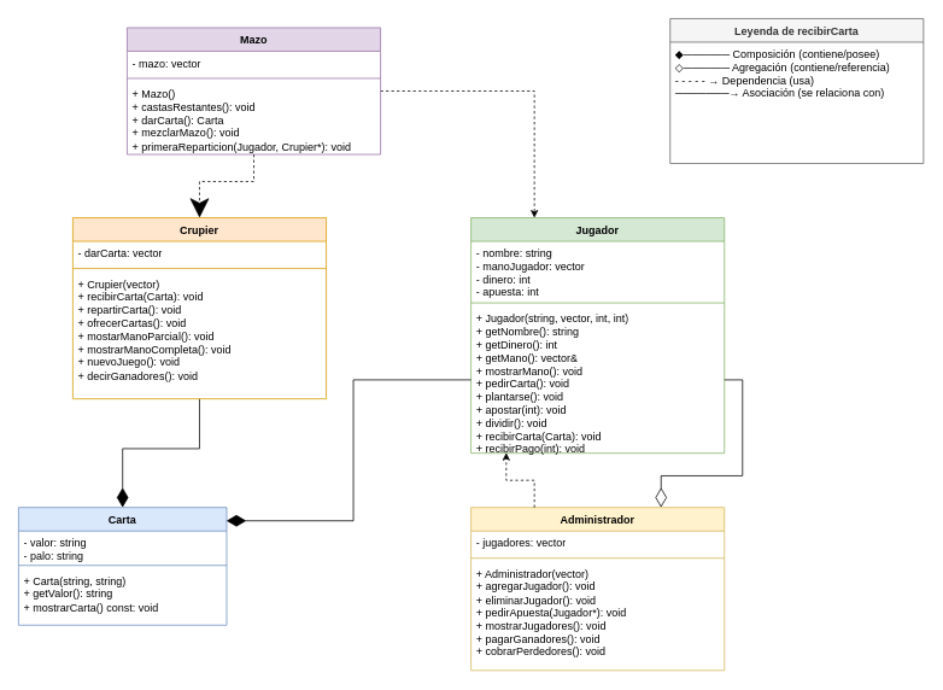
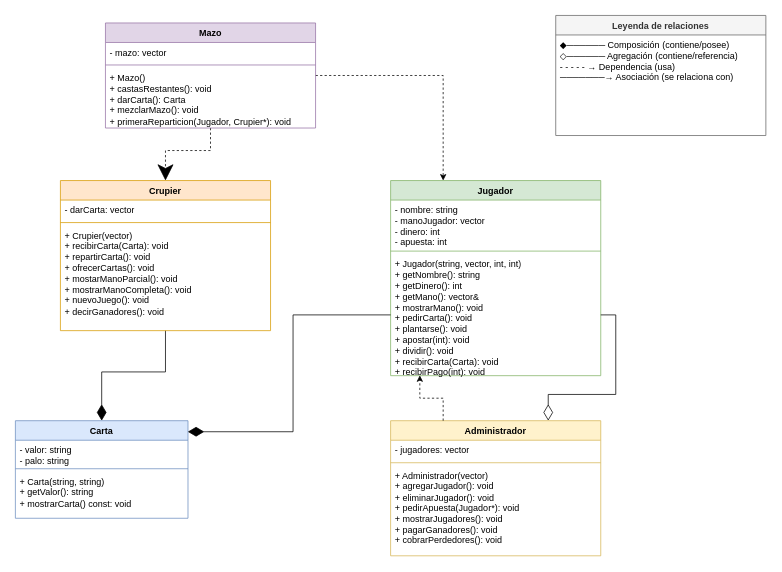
  <mxCell id="0" />
  <mxCell id="1" parent="0" />
  <mxCell id="2" value="Carta" style="swimlane;fontStyle=1;align=center;verticalAlign=top;childLayout=stackLayout;horizontal=1;startSize=26;horizontalStack=0;resizeParent=1;resizeParentMax=0;resizeLast=0;collapsible=1;marginBottom=0;whiteSpace=wrap;html=1;fillColor=#dae8fc;strokeColor=#6c8ebf;" parent="1" vertex="1"><mxGeometry x="20" y="560" width="230" height="130" as="geometry" /></mxCell>
  <mxCell id="3" value="- valor: string&#10;- palo: string" style="text;strokeColor=none;fillColor=none;align=left;verticalAlign=top;spacingLeft=4;spacingRight=4;overflow=hidden;rotatable=0;points=[[0,0.5],[1,0.5]];portConstraint=eastwest;whiteSpace=wrap;html=1;" parent="2" vertex="1"><mxGeometry y="26" width="230" height="34" as="geometry" /></mxCell>
  <mxCell id="4" value="" style="line;strokeWidth=1;fillColor=none;align=left;verticalAlign=middle;spacingTop=-1;spacingLeft=3;spacingRight=3;rotatable=0;labelPosition=right;points=[];portConstraint=eastwest;strokeColor=inherit;" parent="2" vertex="1"><mxGeometry y="60" width="230" height="8" as="geometry" /></mxCell>
  <mxCell id="5" value="+ Carta(string, string)&#10;+ getValor(): string&#10;+ mostrarCarta() const: void" style="text;strokeColor=none;fillColor=none;align=left;verticalAlign=top;spacingLeft=4;spacingRight=4;overflow=hidden;rotatable=0;points=[[0,0.5],[1,0.5]];portConstraint=eastwest;whiteSpace=wrap;html=1;" parent="2" vertex="1"><mxGeometry y="68" width="230" height="62" as="geometry" /></mxCell>
  <mxCell id="6" value="Jugador" style="swimlane;fontStyle=1;align=center;verticalAlign=top;childLayout=stackLayout;horizontal=1;startSize=26;horizontalStack=0;resizeParent=1;resizeParentMax=0;resizeLast=0;collapsible=1;marginBottom=0;whiteSpace=wrap;html=1;fillColor=#d5e8d4;strokeColor=#82b366;" parent="1" vertex="1"><mxGeometry x="520" y="240" width="280" height="260" as="geometry" /></mxCell>
  <mxCell id="7" value="- nombre: string&#10;- manoJugador: vector&lt;Carta&gt;&#10;- dinero: int&#10;- apuesta: int" style="text;strokeColor=none;fillColor=none;align=left;verticalAlign=top;spacingLeft=4;spacingRight=4;overflow=hidden;rotatable=0;points=[[0,0.5],[1,0.5]];portConstraint=eastwest;whiteSpace=wrap;html=1;" parent="6" vertex="1"><mxGeometry y="26" width="280" height="64" as="geometry" /></mxCell>
  <mxCell id="8" value="" style="line;strokeWidth=1;fillColor=none;align=left;verticalAlign=middle;spacingTop=-1;spacingLeft=3;spacingRight=3;rotatable=0;labelPosition=right;points=[];portConstraint=eastwest;strokeColor=inherit;" parent="6" vertex="1"><mxGeometry y="90" width="280" height="8" as="geometry" /></mxCell>
  <mxCell id="9" value="+ Jugador(string, vector&lt;Carta&gt;, int, int)&#10;+ getNombre(): string&#10;+ getDinero(): int&#10;+ getMano(): vector&lt;Carta&gt;&amp;&#10;+ mostrarMano(): void&#10;+ pedirCarta(): void&#10;+ plantarse(): void&#10;+ apostar(int): void&#10;+ dividir(): void&#10;+ recibirCarta(Carta): void&#10;+ recibirPago(int): void&#10;+ realizarPago(int): void" style="text;strokeColor=none;fillColor=none;align=left;verticalAlign=top;spacingLeft=4;spacingRight=4;overflow=hidden;rotatable=0;points=[[0,0.5],[1,0.5]];portConstraint=eastwest;whiteSpace=wrap;html=1;" parent="6" vertex="1"><mxGeometry y="98" width="280" height="162" as="geometry" /></mxCell>
  <mxCell id="10" style="edgeStyle=orthogonalEdgeStyle;rounded=0;orthogonalLoop=1;jettySize=auto;html=1;exitX=0.5;exitY=1;exitDx=0;exitDy=0;endArrow=diamondThin;endFill=1;endSize=19;" edge="1" parent="1" source="11" target="2"><mxGeometry relative="1" as="geometry" /></mxCell>
  <mxCell id="11" value="Crupier" style="swimlane;fontStyle=1;align=center;verticalAlign=top;childLayout=stackLayout;horizontal=1;startSize=26;horizontalStack=0;resizeParent=1;resizeParentMax=0;resizeLast=0;collapsible=1;marginBottom=0;whiteSpace=wrap;html=1;fillColor=#ffe6cc;strokeColor=#d79b00;" parent="1" vertex="1"><mxGeometry x="80" y="240" width="280" height="200" as="geometry"><mxRectangle x="110" y="330" width="80" height="30" as="alternateBounds" /></mxGeometry></mxCell>
  <mxCell id="12" value="- darCarta: vector&lt;Carta&gt;" style="text;strokeColor=none;fillColor=none;align=left;verticalAlign=top;spacingLeft=4;spacingRight=4;overflow=hidden;rotatable=0;points=[[0,0.5],[1,0.5]];portConstraint=eastwest;whiteSpace=wrap;html=1;" parent="11" vertex="1"><mxGeometry y="26" width="280" height="26" as="geometry" /></mxCell>
  <mxCell id="13" value="" style="line;strokeWidth=1;fillColor=none;align=left;verticalAlign=middle;spacingTop=-1;spacingLeft=3;spacingRight=3;rotatable=0;labelPosition=right;points=[];portConstraint=eastwest;strokeColor=inherit;" parent="11" vertex="1"><mxGeometry y="52" width="280" height="8" as="geometry" /></mxCell>
  <mxCell id="14" value="+ Crupier(vector&lt;Carta&gt;)&#10;+ recibirCarta(Carta): void&#10;+ repartirCarta(): void&#10;+ ofrecerCartas(): void&#10;+ mostarManoParcial(): void&#10;+ mostrarManoCompleta(): void&#10;+ nuevoJuego(): void&#10;+ decirGanadores(): void" style="text;strokeColor=none;fillColor=none;align=left;verticalAlign=top;spacingLeft=4;spacingRight=4;overflow=hidden;rotatable=0;points=[[0,0.5],[1,0.5]];portConstraint=eastwest;whiteSpace=wrap;html=1;" parent="11" vertex="1"><mxGeometry y="60" width="280" height="140" as="geometry" /></mxCell>
  <mxCell id="15" style="edgeStyle=orthogonalEdgeStyle;rounded=0;orthogonalLoop=1;jettySize=auto;html=1;exitX=0.5;exitY=1;exitDx=0;exitDy=0;endSize=19;endArrow=classic;endFill=1;dashed=1;" edge="1" parent="1" source="17" target="11"><mxGeometry relative="1" as="geometry" /></mxCell>
  <mxCell id="16" style="edgeStyle=orthogonalEdgeStyle;rounded=0;orthogonalLoop=1;jettySize=auto;html=1;exitX=1;exitY=0.5;exitDx=0;exitDy=0;entryX=0.25;entryY=0;entryDx=0;entryDy=0;endArrow=classic;endFill=1;dashed=1;" edge="1" parent="1" source="17" target="6"><mxGeometry relative="1" as="geometry" /></mxCell>
  <mxCell id="17" value="Mazo" style="swimlane;fontStyle=1;align=center;verticalAlign=top;childLayout=stackLayout;horizontal=1;startSize=26;horizontalStack=0;resizeParent=1;resizeParentMax=0;resizeLast=0;collapsible=1;marginBottom=0;whiteSpace=wrap;html=1;fillColor=#e1d5e7;strokeColor=#9673a6;" parent="1" vertex="1"><mxGeometry x="140" y="30" width="280" height="140" as="geometry"><mxRectangle x="240" y="90" width="70" height="30" as="alternateBounds" /></mxGeometry></mxCell>
  <mxCell id="18" value="- mazo: vector&lt;Carta&gt;" style="text;strokeColor=none;fillColor=none;align=left;verticalAlign=top;spacingLeft=4;spacingRight=4;overflow=hidden;rotatable=0;points=[[0,0.5],[1,0.5]];portConstraint=eastwest;whiteSpace=wrap;html=1;" parent="17" vertex="1"><mxGeometry y="26" width="280" height="26" as="geometry" /></mxCell>
  <mxCell id="19" value="" style="line;strokeWidth=1;fillColor=none;align=left;verticalAlign=middle;spacingTop=-1;spacingLeft=3;spacingRight=3;rotatable=0;labelPosition=right;points=[];portConstraint=eastwest;strokeColor=inherit;" parent="17" vertex="1"><mxGeometry y="52" width="280" height="8" as="geometry" /></mxCell>
  <mxCell id="20" value="+ Mazo()&#10;+ castasRestantes(): void&#10;+ darCarta(): Carta&#10;+ mezclarMazo(): void&#10;+ primeraReparticion(Jugador, Crupier*): void" style="text;strokeColor=none;fillColor=none;align=left;verticalAlign=top;spacingLeft=4;spacingRight=4;overflow=hidden;rotatable=0;points=[[0,0.5],[1,0.5]];portConstraint=eastwest;whiteSpace=wrap;html=1;" parent="17" vertex="1"><mxGeometry y="60" width="280" height="80" as="geometry" /></mxCell>
  <mxCell id="21" value="Administrador" style="swimlane;fontStyle=1;align=center;verticalAlign=top;childLayout=stackLayout;horizontal=1;startSize=26;horizontalStack=0;resizeParent=1;resizeParentMax=0;resizeLast=0;collapsible=1;marginBottom=0;whiteSpace=wrap;html=1;fillColor=#fff2cc;strokeColor=#d6b656;" parent="1" vertex="1"><mxGeometry x="520" y="560" width="280" height="180" as="geometry" /></mxCell>
  <mxCell id="22" value="- jugadores: vector&lt;Jugador&gt;" style="text;strokeColor=none;fillColor=none;align=left;verticalAlign=top;spacingLeft=4;spacingRight=4;overflow=hidden;rotatable=0;points=[[0,0.5],[1,0.5]];portConstraint=eastwest;whiteSpace=wrap;html=1;" parent="21" vertex="1"><mxGeometry y="26" width="280" height="26" as="geometry" /></mxCell>
  <mxCell id="23" value="" style="line;strokeWidth=1;fillColor=none;align=left;verticalAlign=middle;spacingTop=-1;spacingLeft=3;spacingRight=3;rotatable=0;labelPosition=right;points=[];portConstraint=eastwest;strokeColor=inherit;" parent="21" vertex="1"><mxGeometry y="52" width="280" height="8" as="geometry" /></mxCell>
  <mxCell id="24" value="+ Administrador(vector&lt;Jugador&gt;)&#10;+ agregarJugador(): void&#10;+ eliminarJugador(): void&#10;+ pedirApuesta(Jugador*): void&#10;+ mostrarJugadores(): void&#10;+ pagarGanadores(): void&#10;+ cobrarPerdedores(): void" style="text;strokeColor=none;fillColor=none;align=left;verticalAlign=top;spacingLeft=4;spacingRight=4;overflow=hidden;rotatable=0;points=[[0,0.5],[1,0.5]];portConstraint=eastwest;whiteSpace=wrap;html=1;" parent="21" vertex="1"><mxGeometry y="60" width="280" height="120" as="geometry" /></mxCell>
- <mxCell id="25" value="Leyenda de recibirCarta" style="swimlane;fontStyle=1;align=center;verticalAlign=top;childLayout=stackLayout;horizontal=1;startSize=26;horizontalStack=0;resizeParent=1;resizeParentMax=0;resizeLast=0;collapsible=1;marginBottom=0;whiteSpace=wrap;html=1;fillColor=#f5f5f5;strokeColor=#666666;fontColor=#333333;" parent="1" vertex="1"><mxGeometry x="740" y="20" width="280" height="160" as="geometry" /></mxCell>
+ <mxCell id="25" value="Leyenda de relaciones" style="swimlane;fontStyle=1;align=center;verticalAlign=top;childLayout=stackLayout;horizontal=1;startSize=26;horizontalStack=0;resizeParent=1;resizeParentMax=0;resizeLast=0;collapsible=1;marginBottom=0;whiteSpace=wrap;html=1;fillColor=#f5f5f5;strokeColor=#666666;fontColor=#333333;" parent="1" vertex="1"><mxGeometry x="740" y="20" width="280" height="160" as="geometry" /></mxCell>
  <mxCell id="26" value="◆────── Composición (contiene/posee)&#10;◇────── Agregación (contiene/referencia)&#10;- - - - - → Dependencia (usa)&#10;───────→ Asociación (se relaciona con)" style="text;strokeColor=none;fillColor=none;align=left;verticalAlign=top;spacingLeft=4;spacingRight=4;overflow=hidden;rotatable=0;points=[[0,0.5],[1,0.5]];portConstraint=eastwest;whiteSpace=wrap;html=1;" parent="25" vertex="1"><mxGeometry y="26" width="280" height="134" as="geometry" /></mxCell>
  <mxCell id="27" style="edgeStyle=orthogonalEdgeStyle;rounded=0;orthogonalLoop=1;jettySize=auto;html=1;exitX=0.25;exitY=0;exitDx=0;exitDy=0;entryX=0.139;entryY=0.997;entryDx=0;entryDy=0;entryPerimeter=0;dashed=1;" edge="1" parent="1" source="21" target="9"><mxGeometry relative="1" as="geometry" /></mxCell>
  <mxCell id="28" style="edgeStyle=orthogonalEdgeStyle;rounded=0;orthogonalLoop=1;jettySize=auto;html=1;exitX=1;exitY=0.5;exitDx=0;exitDy=0;entryX=0.75;entryY=0;entryDx=0;entryDy=0;endArrow=diamondThin;endFill=0;endSize=19;" edge="1" parent="1" source="9" target="21"><mxGeometry relative="1" as="geometry" /></mxCell>
  <mxCell id="29" style="edgeStyle=orthogonalEdgeStyle;rounded=0;orthogonalLoop=1;jettySize=auto;html=1;exitX=0;exitY=0.5;exitDx=0;exitDy=0;entryX=0.999;entryY=0.113;entryDx=0;entryDy=0;entryPerimeter=0;endArrow=diamondThin;endFill=1;endSize=19;" edge="1" parent="1" source="9" target="2"><mxGeometry relative="1" as="geometry" /></mxCell>
